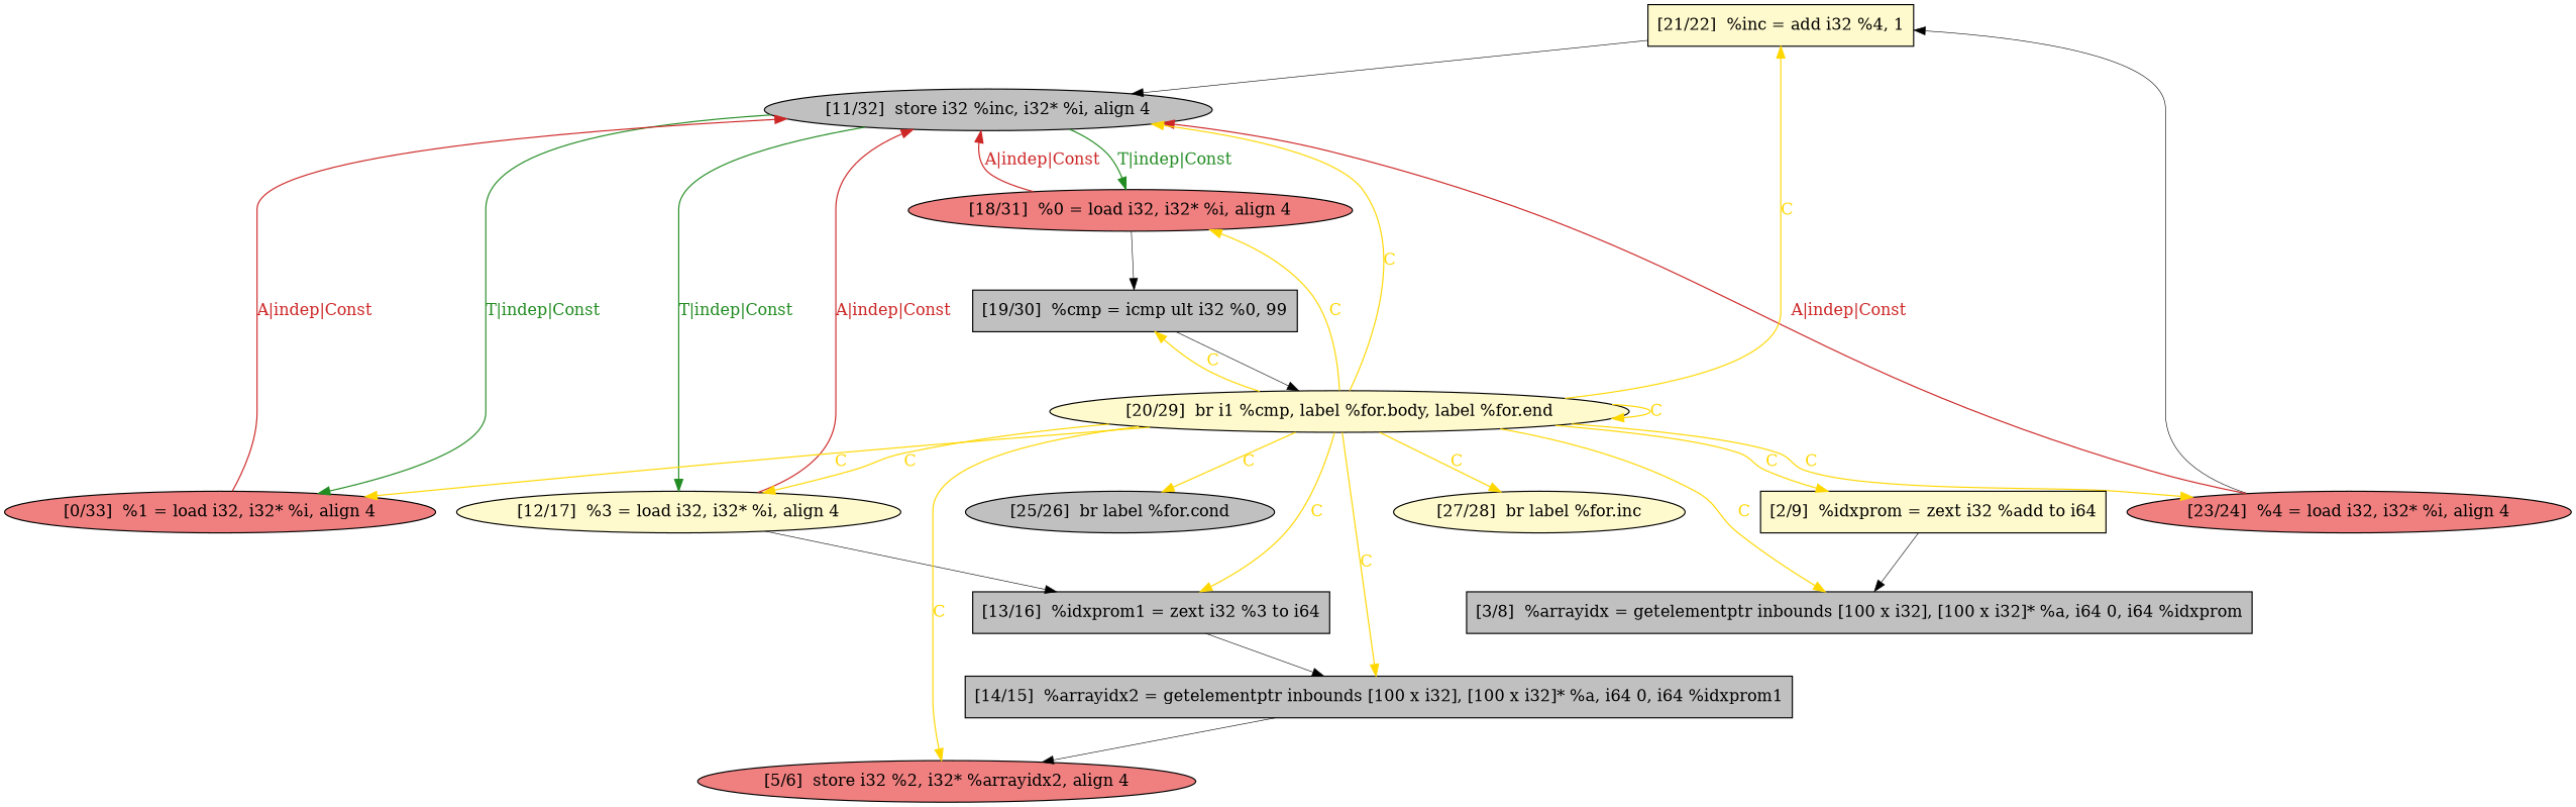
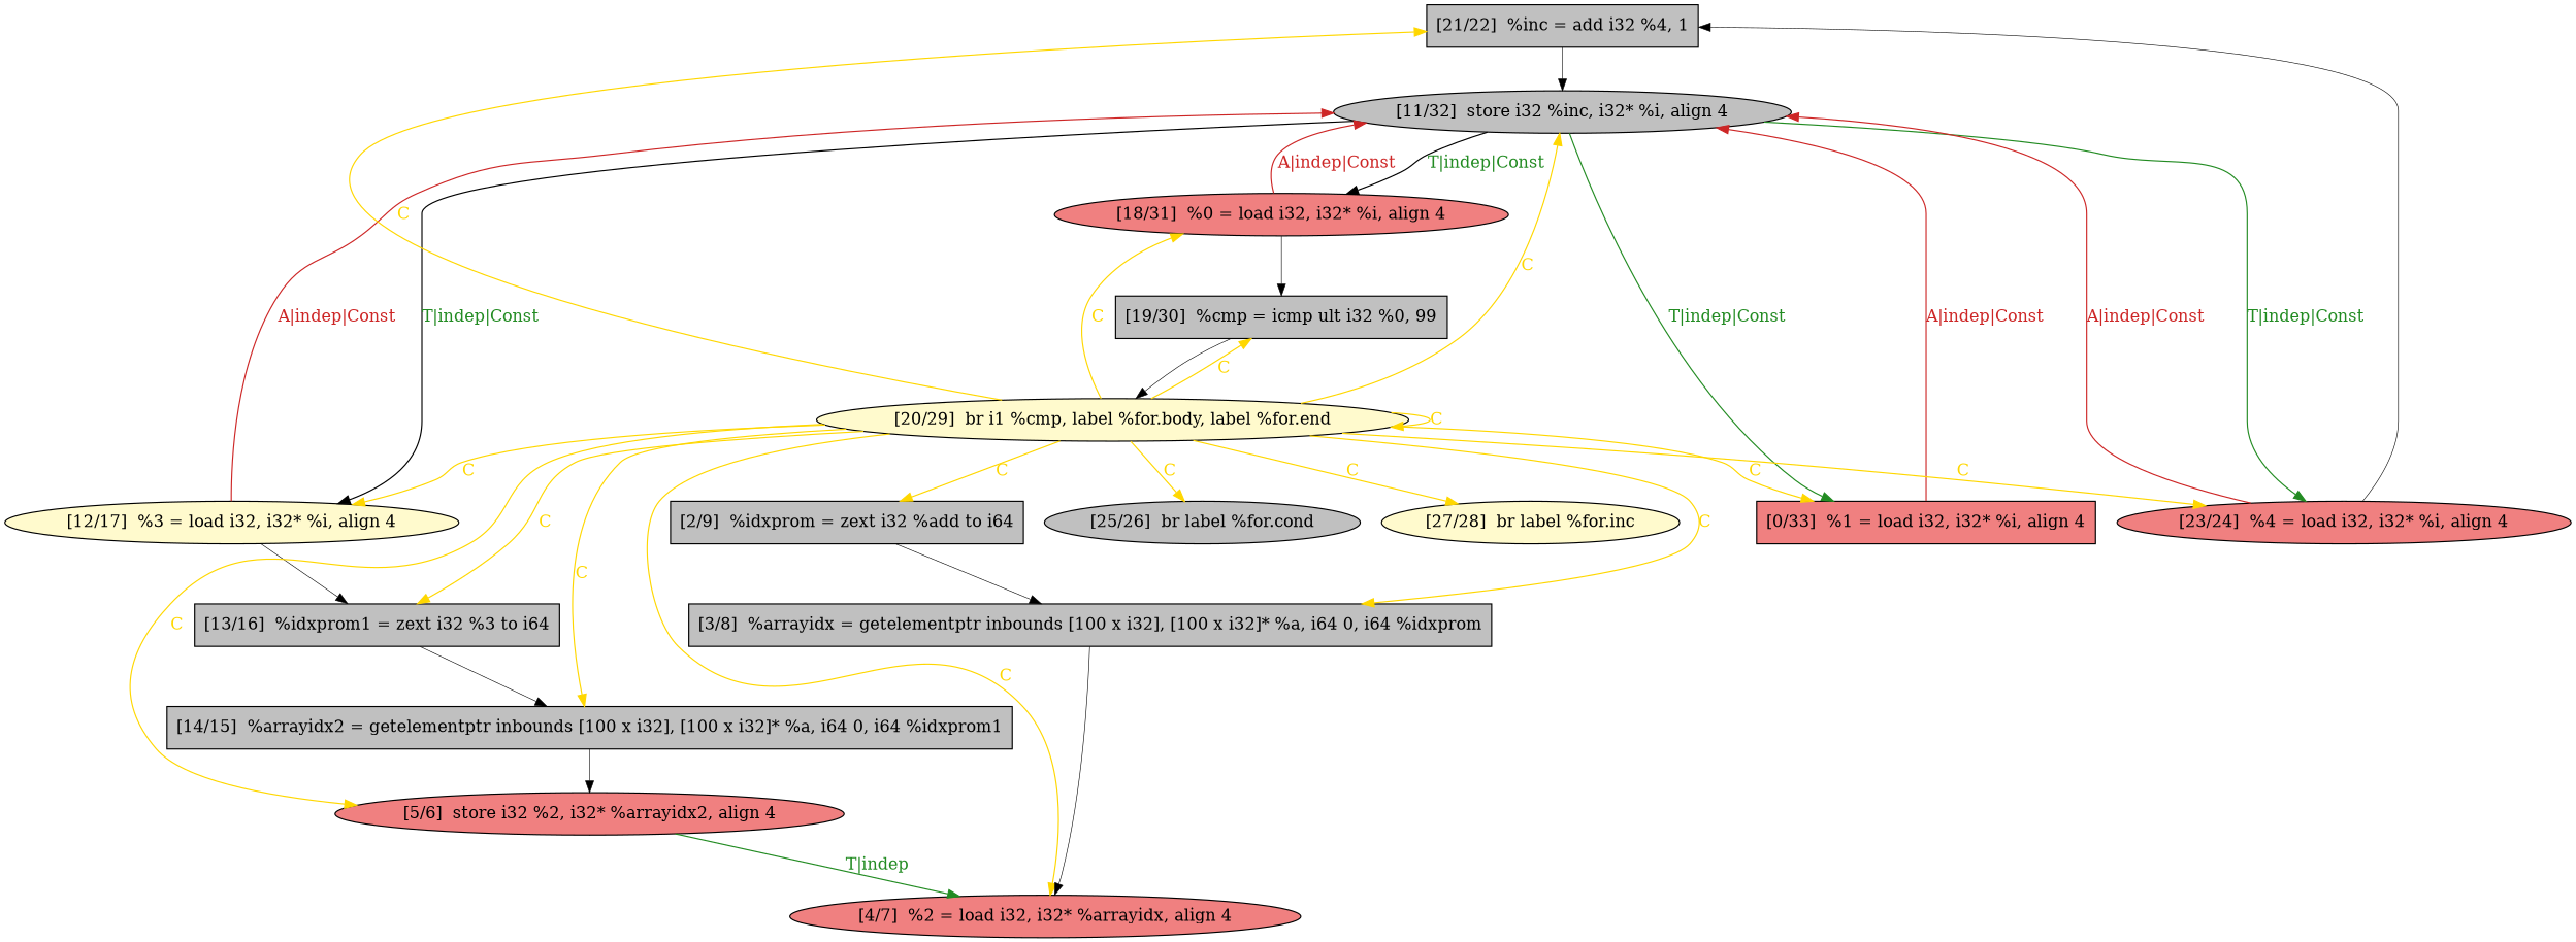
  digraph {
    node [fillcolor=grey shape=ellipse style=filled]
    edge [color=gold fontcolor=gold penwidth=1.0 style=solid]
-   n1 [fillcolor=lemonchiffon label="[21/22]  %inc = add i32 %4, 1" shape=rectangle]
+   n1 [label="[21/22]  %inc = add i32 %4, 1" shape=rectangle]
    n2 [label="[11/32]  store i32 %inc, i32* %i, align 4"]
-   n3 [fillcolor=lightcoral label="[0/33]  %1 = load i32, i32* %i, align 4"]
+   n3 [fillcolor=lightcoral label="[0/33]  %1 = load i32, i32* %i, align 4" shape=box]
    n4 [fillcolor=lightcoral label="[18/31]  %0 = load i32, i32* %i, align 4"]
    n5 [fillcolor=lemonchiffon label="[12/17]  %3 = load i32, i32* %i, align 4"]
    n6 [fillcolor=lightcoral label="[23/24]  %4 = load i32, i32* %i, align 4"]
    n7 [label="[19/30]  %cmp = icmp ult i32 %0, 99" shape=rectangle]
    n8 [label="[13/16]  %idxprom1 = zext i32 %3 to i64" shape=rectangle]
    n9 [label="[25/26]  br label %for.cond"]
    n10 [label="[14/15]  %arrayidx2 = getelementptr inbounds [100 x i32], [100 x i32]* %a, i64 0, i64 %idxprom1" shape=rectangle]
    n11 [fillcolor=lightcoral label="[5/6]  store i32 %2, i32* %arrayidx2, align 4"]
+   n12 [fillcolor=lightcoral label="[4/7]  %2 = load i32, i32* %arrayidx, align 4"]
    n13 [fillcolor=lemonchiffon label="[20/29]  br i1 %cmp, label %for.body, label %for.end"]
    n14 [fillcolor=lemonchiffon label="[27/28]  br label %for.inc"]
    n15 [label="[3/8]  %arrayidx = getelementptr inbounds [100 x i32], [100 x i32]* %a, i64 0, i64 %idxprom" shape=rectangle]
-   n16 [fillcolor=lemonchiffon label="[2/9]  %idxprom = zext i32 %add to i64" shape=rectangle]
+   n16 [label="[2/9]  %idxprom = zext i32 %add to i64" shape=rectangle]
    n1 -> n2 [color=black fontcolor=black penwidth=0.5]
    n2 -> n3 [color=forestgreen fontcolor=forestgreen label="T|indep|Const"]
-   n2 -> n4 [color=forestgreen fontcolor=forestgreen label="T|indep|Const"]
-   n2 -> n5 [color=forestgreen fontcolor=forestgreen label="T|indep|Const"]
+   n2 -> n4 [color=black fontcolor=forestgreen label="T|indep|Const"]
+   n2 -> n5 [color=black fontcolor=forestgreen label="T|indep|Const"]
+   n2 -> n6 [color=forestgreen fontcolor=forestgreen label="T|indep|Const"]
    n3 -> n2 [color=firebrick3 fontcolor=firebrick3 label="A|indep|Const"]
    n4 -> n2 [color=firebrick3 fontcolor=firebrick3 label="A|indep|Const"]
    n4 -> n7 [color=black fontcolor=black penwidth=0.5]
    n5 -> n2 [color=firebrick3 fontcolor=firebrick3 label="A|indep|Const"]
    n5 -> n8 [color=black fontcolor=black penwidth=0.5]
    n6 -> n1 [color=black fontcolor=black penwidth=0.5]
    n6 -> n2 [color=firebrick3 fontcolor=firebrick3 label="A|indep|Const"]
    n7 -> n13 [color=black fontcolor=black penwidth=0.5]
    n8 -> n10 [color=black fontcolor=black penwidth=0.5]
    n10 -> n11 [color=black fontcolor=black penwidth=0.5]
+   n11 -> n12 [color=forestgreen fontcolor=forestgreen label="T|indep"]
    n13 -> n1 [label=C]
    n13 -> n2 [label=C]
    n13 -> n3 [label=C]
    n13 -> n4 [label=C]
    n13 -> n5 [label=C]
    n13 -> n6 [label=C]
    n13 -> n7 [label=C]
    n13 -> n8 [label=C]
    n13 -> n9 [label=C]
    n13 -> n10 [label=C]
    n13 -> n11 [label=C]
+   n13 -> n12 [label=C]
    n13 -> n13 [label=C]
    n13 -> n14 [label=C]
    n13 -> n15 [label=C]
    n13 -> n16 [label=C]
+   n15 -> n12 [color=black fontcolor=black penwidth=0.5]
    n16 -> n15 [color=black fontcolor=black penwidth=0.5]
  }
